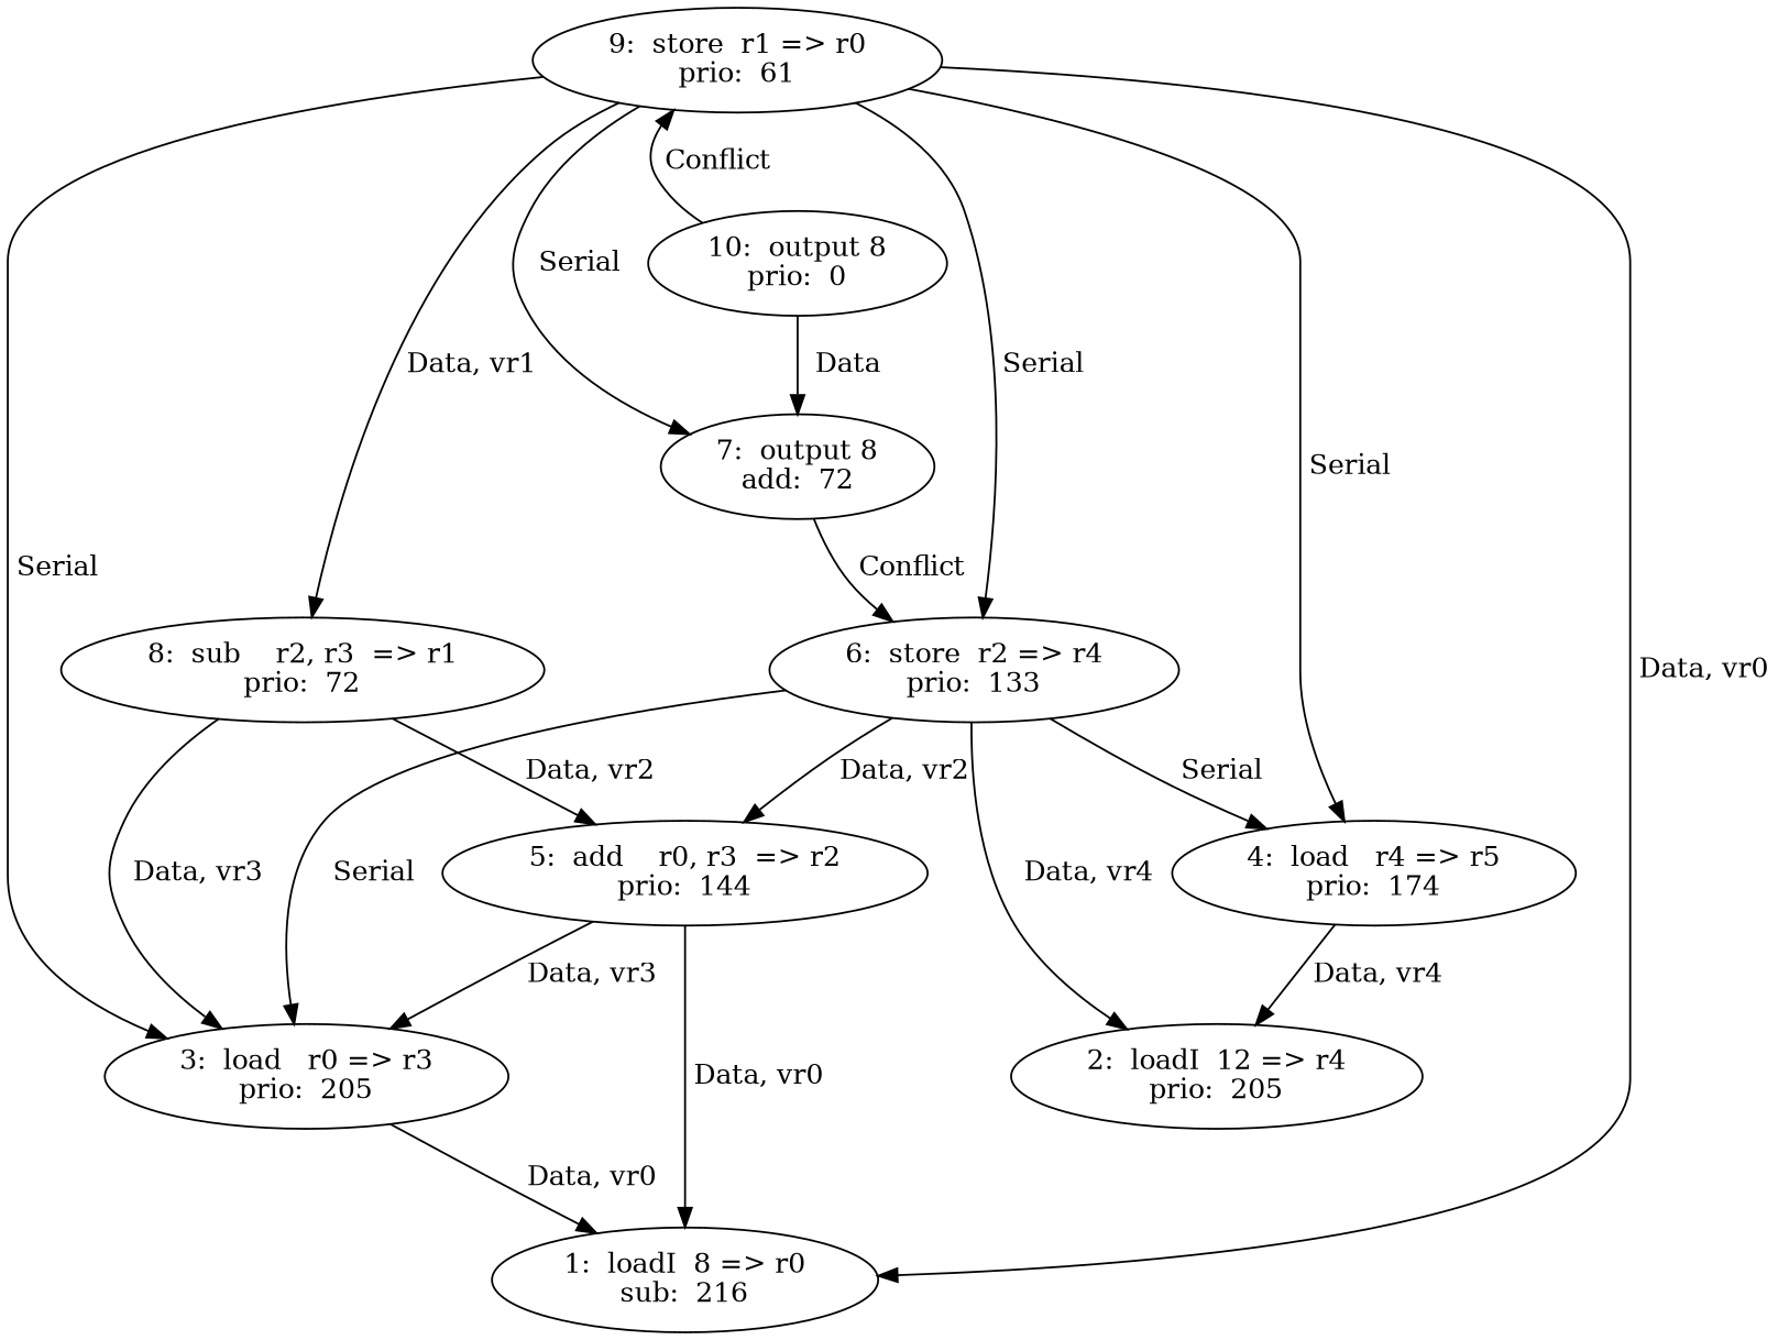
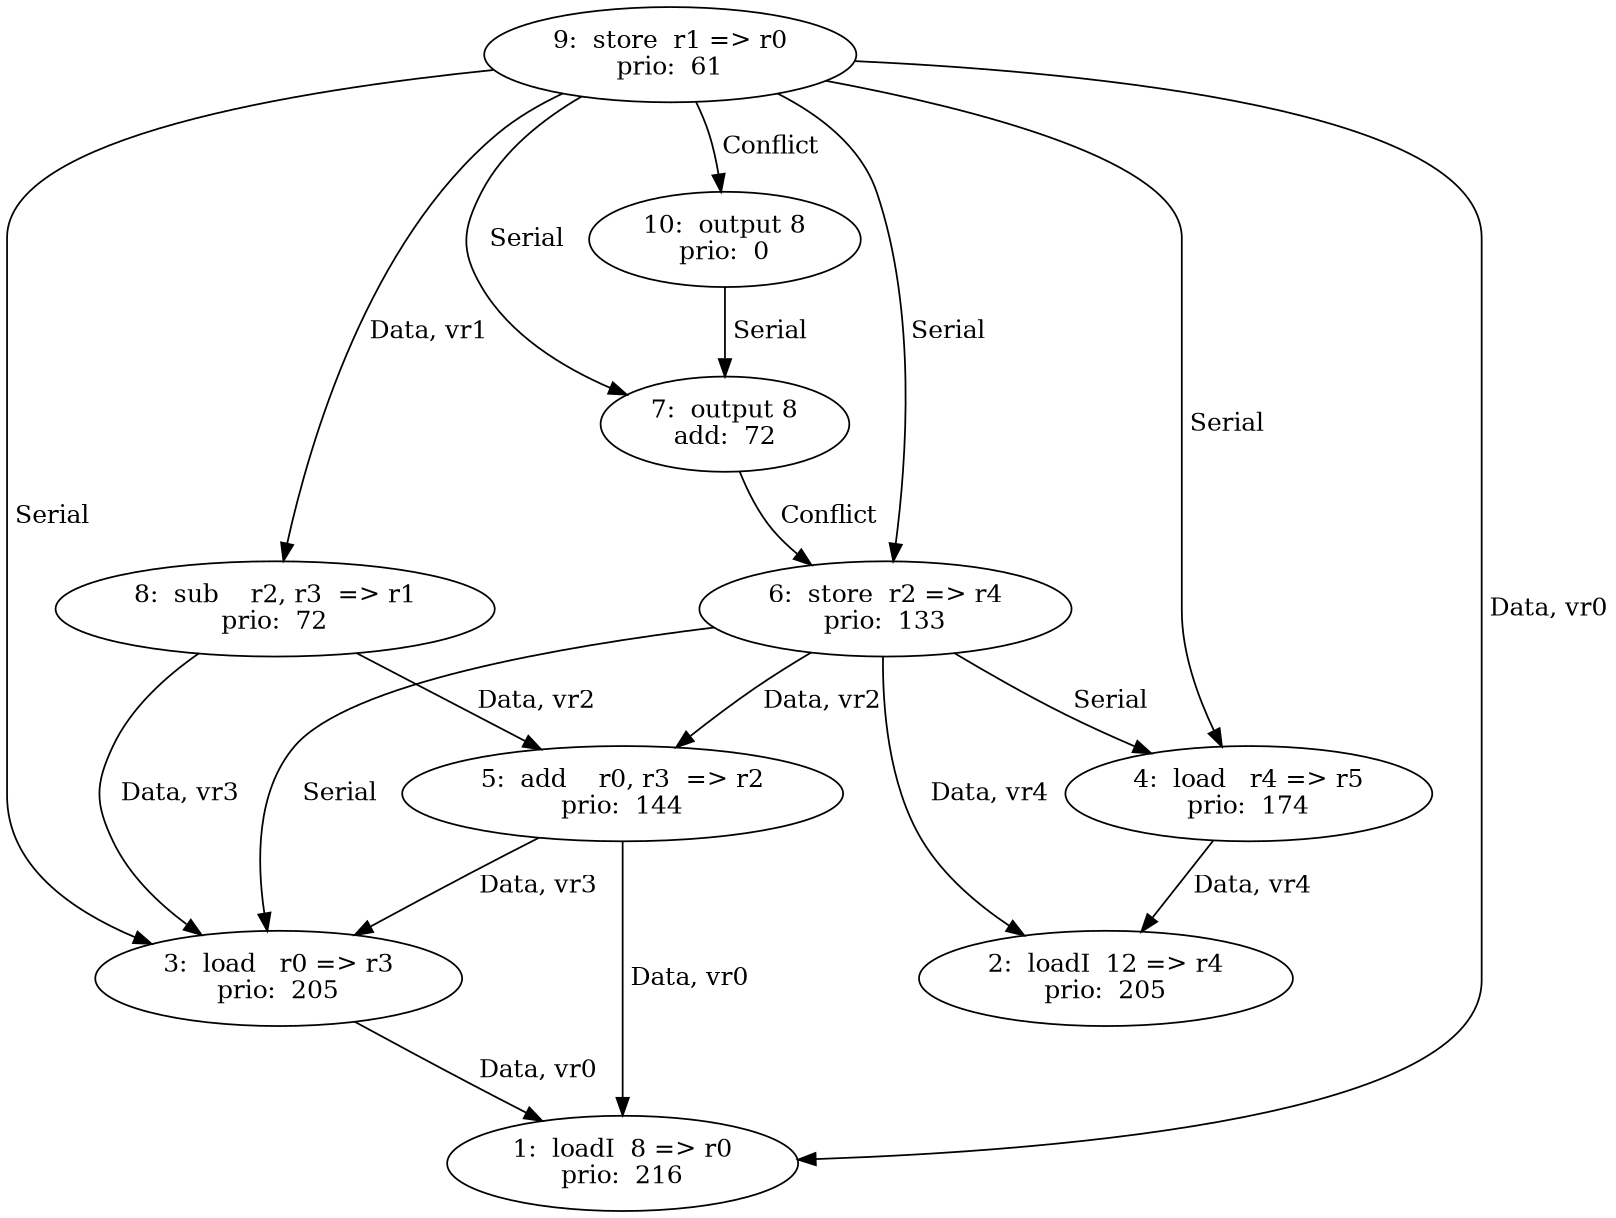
  digraph {
    fontname="DejaVu Serif"
    node [fontname="DejaVu Serif"]
    edge [fontname="DejaVu Serif"]
-   n1 [label="1:  loadI  8 => r0\nsub:  216"]
+   n1 [label="1:  loadI  8 => r0\nprio:  216"]
    n2 [label="2:  loadI  12 => r4\nprio:  205"]
    n3 [label="3:  load   r0 => r3\nprio:  205"]
    n4 [label="4:  load   r4 => r5\nprio:  174"]
    n5 [label="5:  add    r0, r3  => r2\nprio:  144"]
    n6 [label="6:  store  r2 => r4\nprio:  133"]
    n7 [label="7:  output 8\nadd:  72"]
    n8 [label="8:  sub    r2, r3  => r1\nprio:  72"]
    n9 [label="9:  store  r1 => r0\nprio:  61"]
    n10 [label="10:  output 8\nprio:  0"]
    n3 -> n1 [label=" Data, vr0"]
    n4 -> n2 [label=" Data, vr4"]
    n5 -> n1 [label=" Data, vr0"]
    n5 -> n3 [label=" Data, vr3"]
    n6 -> n2 [label=" Data, vr4"]
    n6 -> n3 [label=" Serial "]
    n6 -> n4 [label=" Serial "]
    n6 -> n5 [label=" Data, vr2"]
    n7 -> n6 [label=" Conflict "]
    n8 -> n3 [label=" Data, vr3"]
    n8 -> n5 [label=" Data, vr2"]
    n9 -> n1 [label=" Data, vr0"]
    n9 -> n3 [label=" Serial "]
    n9 -> n4 [label=" Serial "]
    n9 -> n6 [label=" Serial "]
    n9 -> n7 [label=" Serial "]
    n9 -> n8 [label=" Data, vr1"]
-   n10 -> n7 [label=" Data "]
-   n10 -> n9 [label=" Conflict "]
+   n10 -> n7 [label=" Serial "]
+   n9 -> n10 [label=" Conflict "]
  }
